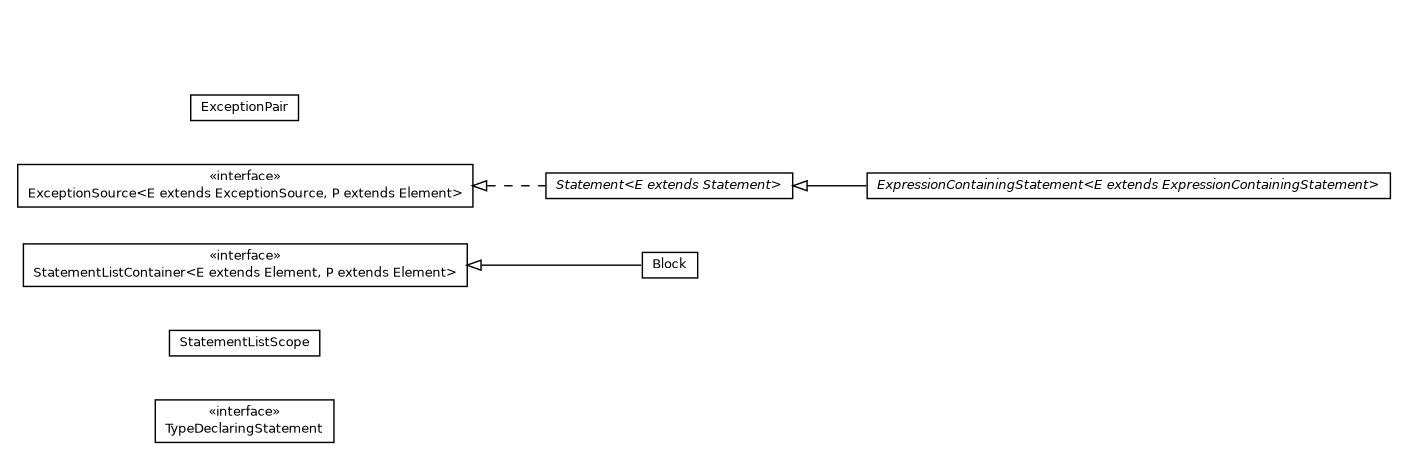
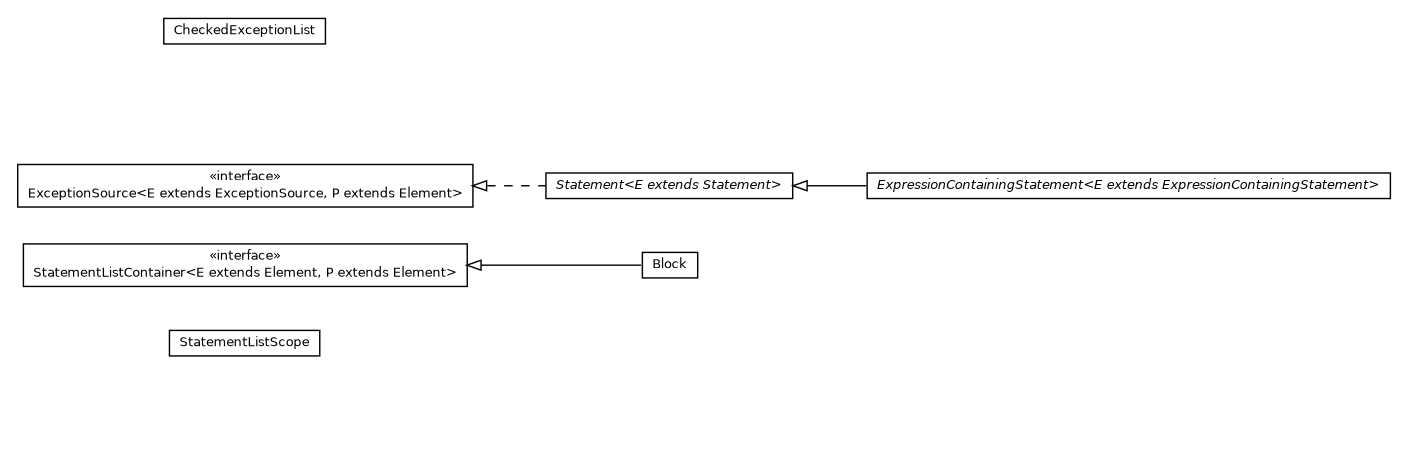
  digraph {
    nodesep=0.25
    rankdir=LR
    ranksep=0.5
    node [fontcolor=black fontname=Helvetica fontsize=9.0 shape=plaintext]
    edge [arrowtail=empty dir=back fontname=Helvetica fontsize=10 headport=p labelfontname=Helvetica labelfontsize=10 tailport=p]
-   n1 [label=<<table title="chameleon.core.statement.TypeDeclaringStatement" border="0" cellborder="1" cellspacing="0" cellpadding="2" port="p" href="./TypeDeclaringStatement.html"> 		<tr><td><table border="0" cellspacing="0" cellpadding="1"> <tr><td align="center" balign="center"> &#171;interface&#187; </td></tr> <tr><td align="center" balign="center"> TypeDeclaringStatement </td></tr> 		</table></td></tr> 		</table>>]
    n2 [label=<<table title="chameleon.core.statement.StatementListScope" border="0" cellborder="1" cellspacing="0" cellpadding="2" port="p" href="./StatementListScope.html"> 		<tr><td><table border="0" cellspacing="0" cellpadding="1"> <tr><td align="center" balign="center"> StatementListScope </td></tr> 		</table></td></tr> 		</table>>]
    n3 [label=<<table title="chameleon.core.statement.StatementListContainer" border="0" cellborder="1" cellspacing="0" cellpadding="2" port="p" href="./StatementListContainer.html"> 		<tr><td><table border="0" cellspacing="0" cellpadding="1"> <tr><td align="center" balign="center"> &#171;interface&#187; </td></tr> <tr><td align="center" balign="center"> StatementListContainer&lt;E extends Element, P extends Element&gt; </td></tr> 		</table></td></tr> 		</table>>]
    n4 [label=<<table title="chameleon.core.statement.Block" border="0" cellborder="1" cellspacing="0" cellpadding="2" port="p" href="./Block.html"> 		<tr><td><table border="0" cellspacing="0" cellpadding="1"> <tr><td align="center" balign="center"> Block </td></tr> 		</table></td></tr> 		</table>>]
    n5 [label=<<table title="chameleon.core.statement.Statement" border="0" cellborder="1" cellspacing="0" cellpadding="2" port="p" href="./Statement.html"> 		<tr><td><table border="0" cellspacing="0" cellpadding="1"> <tr><td align="center" balign="center"><font face="Helvetica-Oblique"> Statement&lt;E extends Statement&gt; </font></td></tr> 		</table></td></tr> 		</table>>]
    n6 [label=<<table title="chameleon.core.statement.ExpressionContainingStatement" border="0" cellborder="1" cellspacing="0" cellpadding="2" port="p" href="./ExpressionContainingStatement.html"> 		<tr><td><table border="0" cellspacing="0" cellpadding="1"> <tr><td align="center" balign="center"><font face="Helvetica-Oblique"> ExpressionContainingStatement&lt;E extends ExpressionContainingStatement&gt; </font></td></tr> 		</table></td></tr> 		</table>>]
    n7 [label=<<table title="chameleon.core.statement.ExceptionSource" border="0" cellborder="1" cellspacing="0" cellpadding="2" port="p" href="./ExceptionSource.html"> 		<tr><td><table border="0" cellspacing="0" cellpadding="1"> <tr><td align="center" balign="center"> &#171;interface&#187; </td></tr> <tr><td align="center" balign="center"> ExceptionSource&lt;E extends ExceptionSource, P extends Element&gt; </td></tr> 		</table></td></tr> 		</table>>]
-   n8 [label=<<table title="chameleon.core.statement.ExceptionPair" border="0" cellborder="1" cellspacing="0" cellpadding="2" port="p" href="./ExceptionPair.html"> 		<tr><td><table border="0" cellspacing="0" cellpadding="1"> <tr><td align="center" balign="center"> ExceptionPair </td></tr> 		</table></td></tr> 		</table>>]
+   n9 [label=<<table title="chameleon.core.statement.CheckedExceptionList" border="0" cellborder="1" cellspacing="0" cellpadding="2" port="p" href="./CheckedExceptionList.html"> 		<tr><td><table border="0" cellspacing="0" cellpadding="1"> <tr><td align="center" balign="center"> CheckedExceptionList </td></tr> 		</table></td></tr> 		</table>>]
    n3 -> n4 [style=solid]
    n5 -> n6
    n7 -> n5 [style=dashed]
  }
